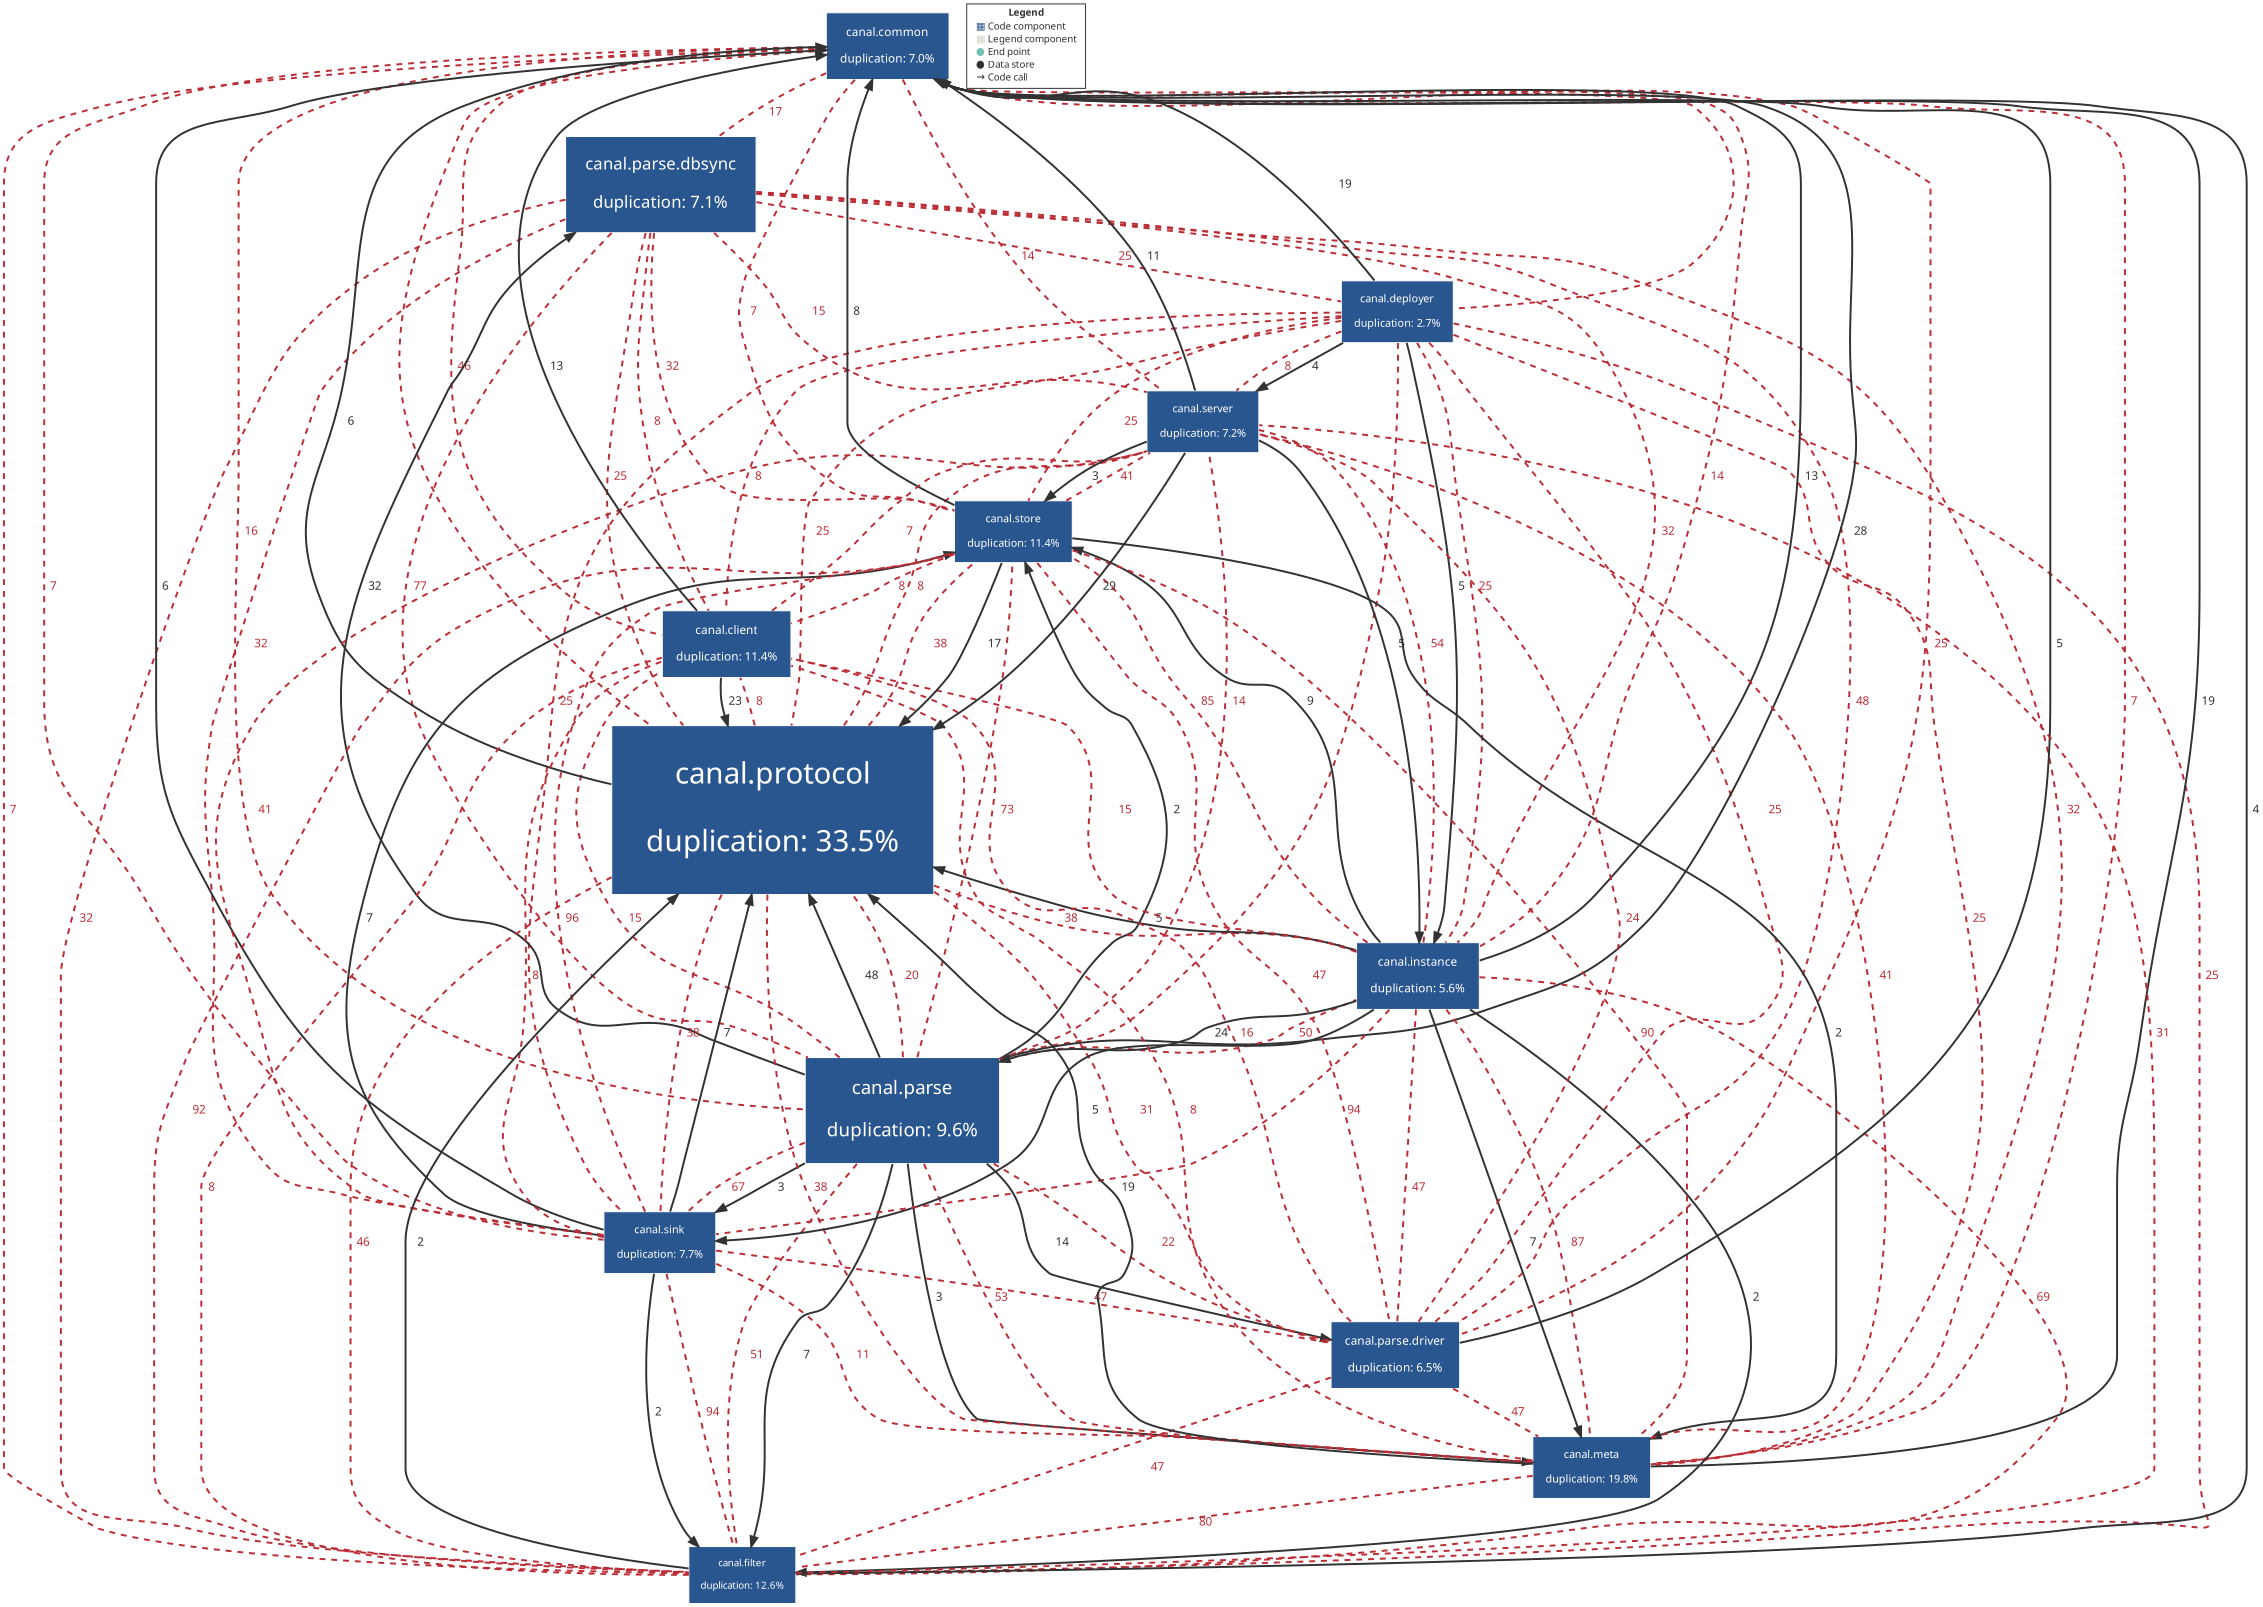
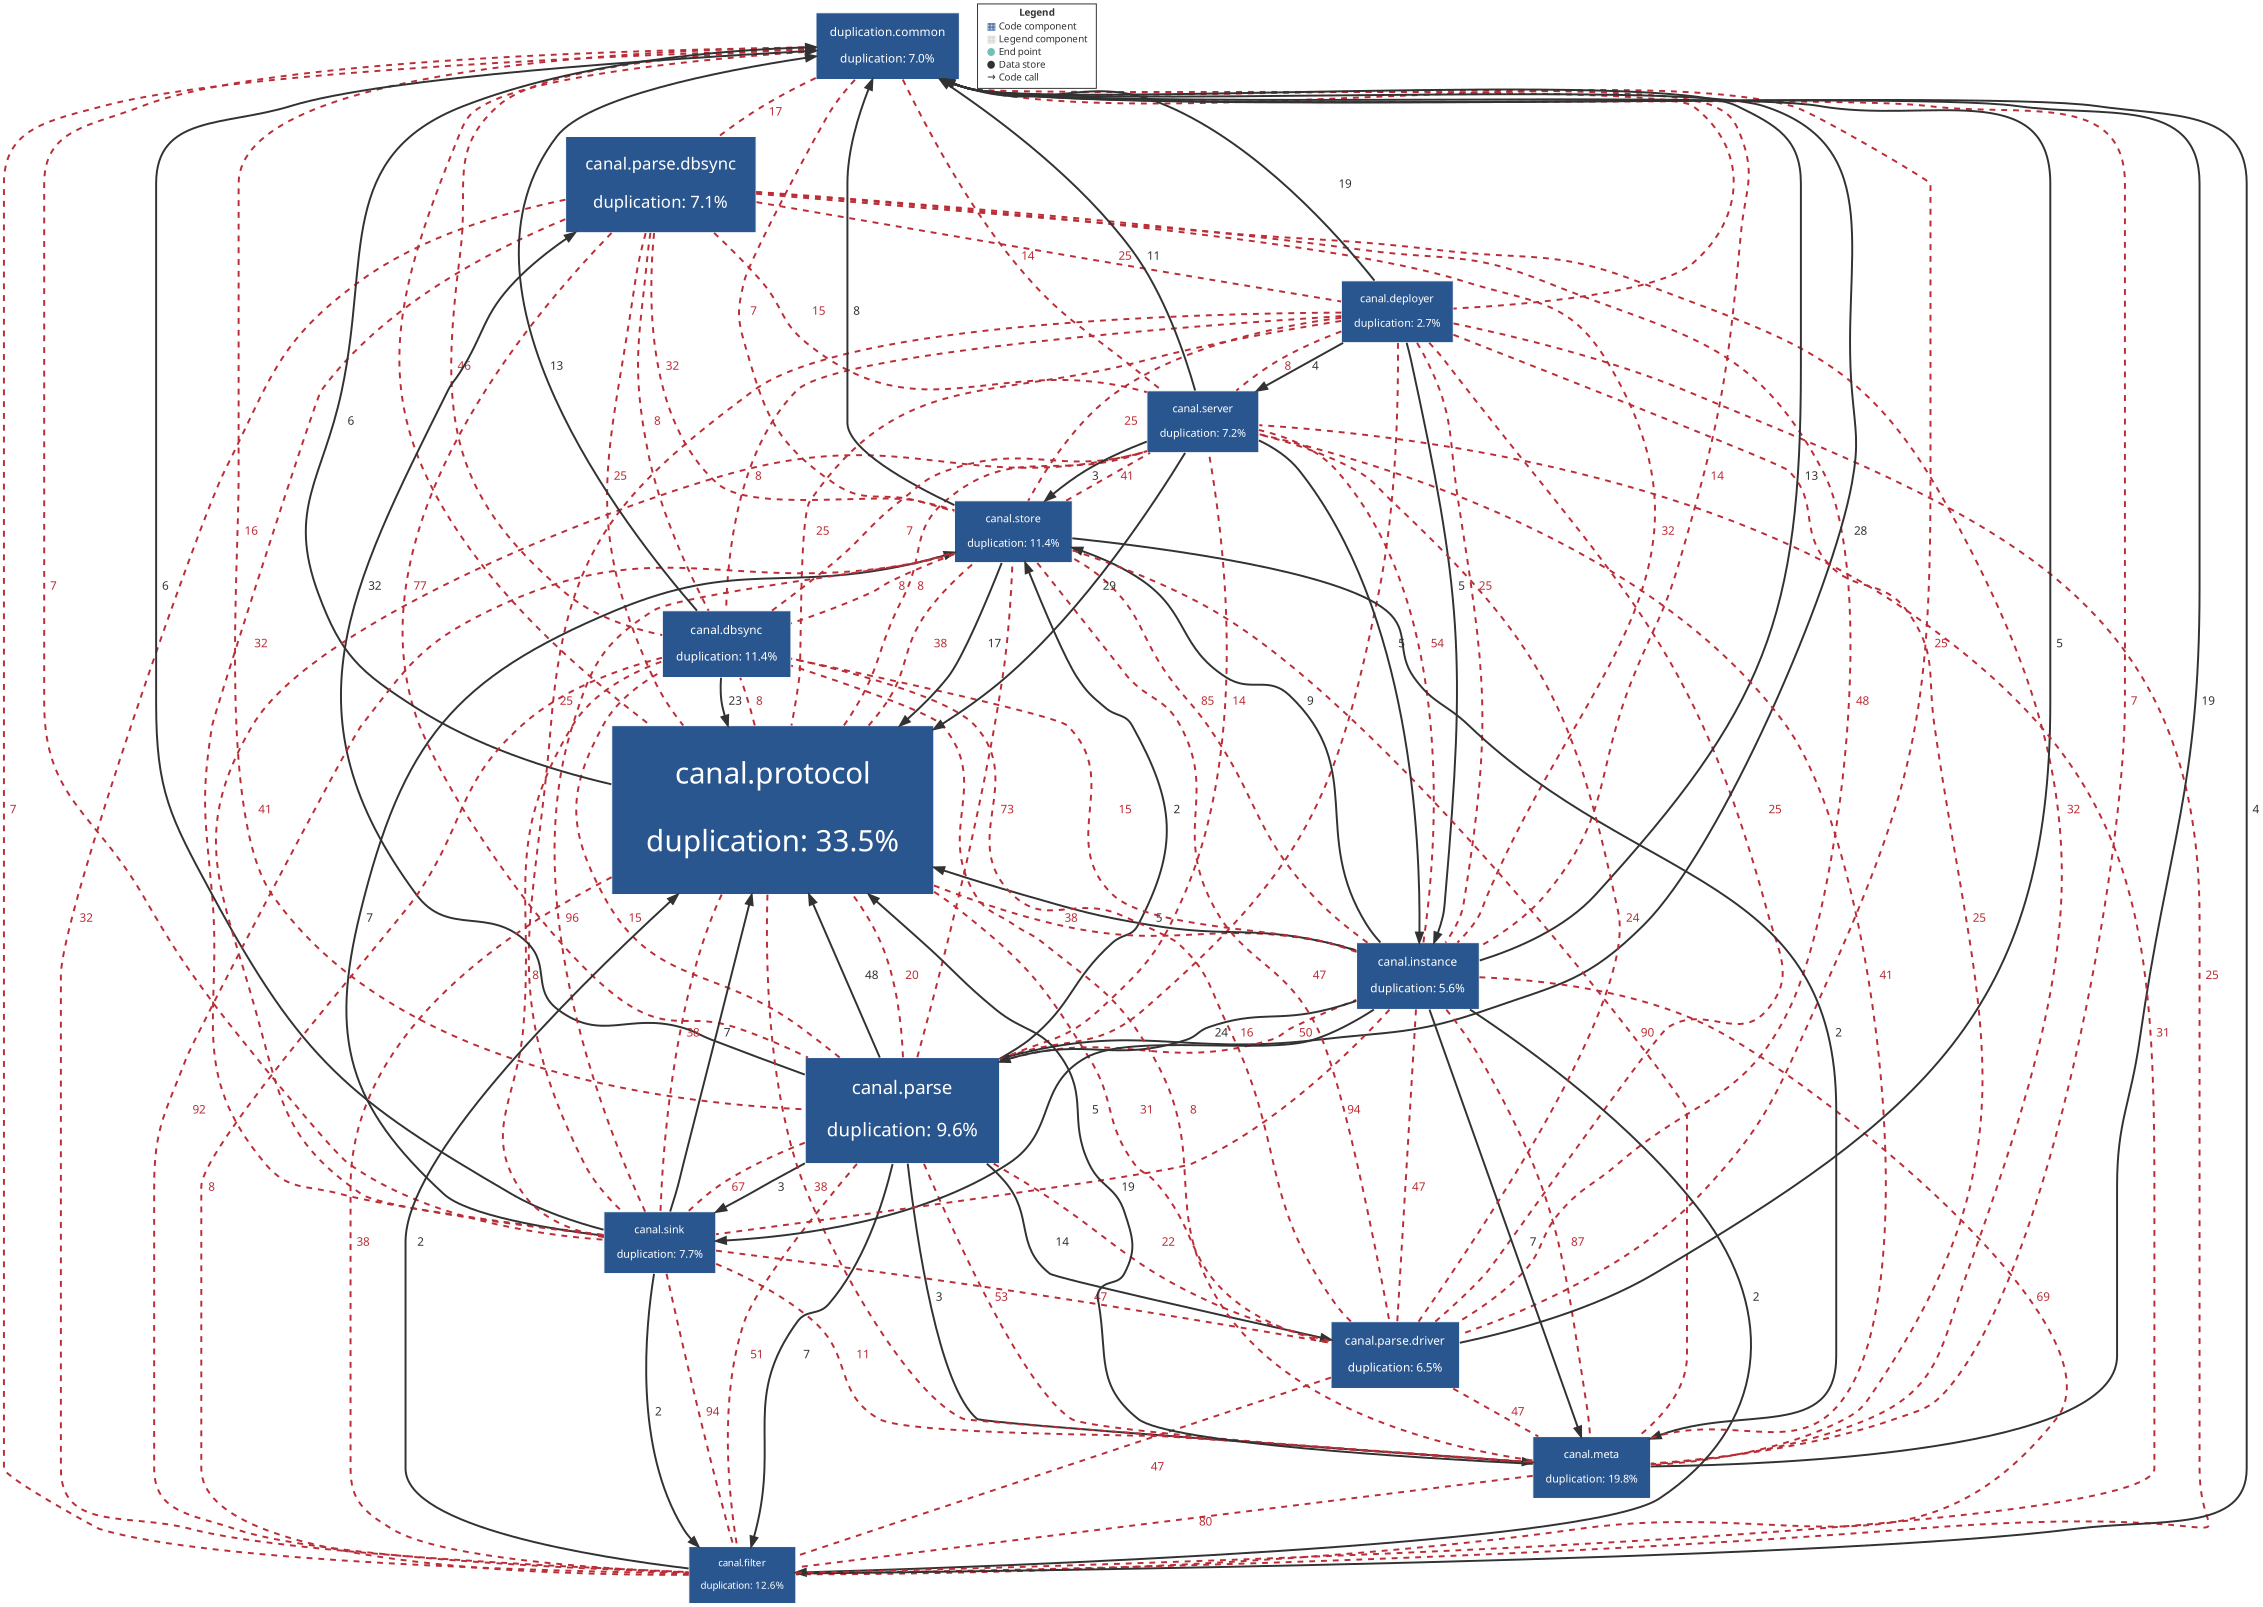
  digraph {
    compound=true
    rankdir=TD
    node [color="#FFFFFF" fillcolor="#2A568F" fontcolor="#FFFFFF" fontname="Helvetica Neue" fontsize=11 margin=0.176 penwidth=1 shape=box style=filled]
    edge [arrowhead=both color="#bb2d36" fontcolor="#bb2d36" fontname="Helvetica Neue" fontsize=12 penwidth=2 style=dashed]
-   n1 [fontsize=12 label="canal.common\n\nduplication: 7.0%" margin=0.192]
+   n1 [fontsize=12 label="duplication.common\n\nduplication: 7.0%" margin=0.192]
    n2 [fontsize=17 label="canal.parse.dbsync\n\nduplication: 7.1%" margin=0.272]
    n3 [label="canal.deployer\n\nduplication: 2.7%"]
    n4 [fontsize=19 label="canal.parse\n\nduplication: 9.6%" margin=0.304]
    n5 [fontsize=30 label="canal.protocol\n\nduplication: 33.5%" margin=0.48]
    n6 [fontsize=12 label="canal.instance\n\nduplication: 5.6%" margin=0.192]
    n7 [label="canal.sink\n\nduplication: 7.7%"]
    n8 [label="canal.store\n\nduplication: 11.4%"]
    n9 [fontsize=12 label="canal.parse.driver\n\nduplication: 6.5%" margin=0.192]
    n10 [label="canal.meta\n\nduplication: 19.8%"]
    n11 [fontsize=10 label="canal.filter\n\nduplication: 12.6%" margin=0.16]
-   n12 [fontsize=12 label="canal.client\n\nduplication: 11.4%" margin=0.192]
+   n12 [fontsize=12 label="canal.dbsync\n\nduplication: 11.4%" margin=0.192]
    n13 [label="canal.server\n\nduplication: 7.2%"]
    n14 [color="#323232" fillcolor="#FFFFFF" fontcolor="#323232" fontsize=10 label=<<TABLE BORDER="0" CELLPADDING="1" CELLSPACING="0"> <TR><TD COLSPAN="2"><B>Legend</B></TD></TR> <TR><TD><FONT COLOR="#2A568F">&#9638;</FONT></TD><TD ALIGN="left">Code component</TD></TR> <TR><TD><FONT COLOR="#D2D1C7">&#9638;</FONT></TD><TD ALIGN="left">Legend component</TD></TR> <TR><TD><FONT COLOR="#72C0B4">&#9679;</FONT></TD><TD ALIGN="left">End point</TD></TR> <TR><TD><FONT COLOR="#323232">&#9679;</FONT></TD><TD ALIGN="left">Data store</TD></TR> <TR><TD><FONT COLOR="#323232">&rarr;</FONT></TD><TD ALIGN="left">Code call</TD></TR> </TABLE> > margin=""]
    n1 -> n2 [label="  17"]
    n1 -> n3
    n1 -> n4 [label="  16"]
    n1 -> n5
    n1 -> n6 [label="  14"]
    n1 -> n7 [label="  7"]
    n1 -> n8 [label="  7"]
    n1 -> n9 [label="  25"]
    n1 -> n10 [label="  7"]
    n1 -> n11 [label="  7"]
    n1 -> n12 [label="  46"]
    n1 -> n13 [label="  14"]
    n2 -> n3 [label="  25"]
    n2 -> n4 [label="  77"]
    n2 -> n5 [label="  25"]
    n2 -> n6 [label="  32"]
    n2 -> n7 [label="  32"]
    n2 -> n8 [label="  32"]
    n2 -> n9 [label="  48"]
    n2 -> n10 [label="  32"]
    n2 -> n11 [label="  32"]
    n2 -> n12 [label="  8"]
    n2 -> n13 [label="  15"]
    n3 -> n1 [color="#323232" fontcolor="#323232" label="  19" arrowhead="" style=""]
    n3 -> n4
    n3 -> n5 [label="  25"]
    n3 -> n6 [color="#323232" fontcolor="#323232" label="  5" arrowhead="" style=""]
    n3 -> n6 [label="  25"]
    n3 -> n7 [label="  25"]
    n3 -> n8 [label="  25"]
    n3 -> n9 [label="  25"]
    n3 -> n10 [label="  25"]
    n3 -> n11 [label="  25"]
    n3 -> n12 [label="  8"]
    n3 -> n13 [color="#323232" fontcolor="#323232" label="  4" arrowhead="" style=""]
    n3 -> n13 [label="  8"]
    n4 -> n1 [color="#323232" fontcolor="#323232" label="  28" arrowhead="" style=""]
    n4 -> n2 [color="#323232" fontcolor="#323232" label="  32" arrowhead="" style=""]
    n4 -> n5 [color="#323232" fontcolor="#323232" label="  48" arrowhead="" style=""]
    n4 -> n5 [label="  20"]
    n4 -> n6 [label="  50"]
    n4 -> n7 [color="#323232" fontcolor="#323232" label="  3" arrowhead="" style=""]
    n4 -> n7 [label="  67"]
    n4 -> n8 [color="#323232" fontcolor="#323232" label="  2" arrowhead="" style=""]
    n4 -> n8 [label="  73"]
    n4 -> n9 [color="#323232" fontcolor="#323232" label="  14" arrowhead="" style=""]
    n4 -> n9 [label="  22"]
    n4 -> n10 [color="#323232" fontcolor="#323232" label="  3" arrowhead="" style=""]
    n4 -> n10 [label="  53"]
    n4 -> n11 [color="#323232" fontcolor="#323232" label="  7" arrowhead="" style=""]
    n4 -> n11 [label="  51"]
    n4 -> n12 [label="  15"]
    n4 -> n13 [label="  14"]
    n5 -> n1 [color="#323232" fontcolor="#323232" label="  6" arrowhead="" style=""]
    n5 -> n6 [label="  38"]
    n5 -> n7 [label="  38"]
    n5 -> n8 [label="  38"]
    n5 -> n9 [label="  31"]
    n5 -> n10 [label="  38"]
-   n5 -> n11 [label="  46"]
+   n5 -> n11 [label="  38"]
    n5 -> n12 [label="  8"]
    n5 -> n13 [label="  8"]
    n6 -> n1 [color="#323232" fontcolor="#323232" label="  13" arrowhead="" style=""]
    n6 -> n4 [color="#323232" fontcolor="#323232" label="  24" arrowhead="" style=""]
    n6 -> n5 [color="#323232" fontcolor="#323232" label="  5" arrowhead="" style=""]
    n6 -> n7 [color="#323232" fontcolor="#323232" label="  5" arrowhead="" style=""]
    n6 -> n7 [label="  94"]
    n6 -> n8 [color="#323232" fontcolor="#323232" label="  9" arrowhead="" style=""]
    n6 -> n8 [label="  85"]
    n6 -> n9 [label="  47"]
    n6 -> n10 [color="#323232" fontcolor="#323232" label="  7" arrowhead="" style=""]
    n6 -> n10 [label="  87"]
    n6 -> n11 [color="#323232" fontcolor="#323232" label="  2" arrowhead="" style=""]
    n6 -> n11 [label="  69"]
    n6 -> n12 [label="  15"]
    n6 -> n13 [label="  54"]
    n7 -> n1 [color="#323232" fontcolor="#323232" label="  6" arrowhead="" style=""]
    n7 -> n5 [color="#323232" fontcolor="#323232" label="  7" arrowhead="" style=""]
    n7 -> n8 [color="#323232" fontcolor="#323232" label="  7" arrowhead="" style=""]
    n7 -> n8 [label="  96"]
    n7 -> n9 [label="  47"]
    n7 -> n10 [label="  11"]
    n7 -> n11 [color="#323232" fontcolor="#323232" label="  2" arrowhead="" style=""]
    n7 -> n11 [label="  94"]
    n7 -> n12 [label="  8"]
    n7 -> n13 [label="  41"]
    n8 -> n1 [color="#323232" fontcolor="#323232" label="  8" arrowhead="" style=""]
    n8 -> n5 [color="#323232" fontcolor="#323232" label="  17" arrowhead="" style=""]
    n8 -> n9 [label="  47"]
    n8 -> n10 [color="#323232" fontcolor="#323232" label="  2" arrowhead="" style=""]
    n8 -> n10 [label="  90"]
    n8 -> n11 [label="  92"]
    n8 -> n12 [label="  8"]
    n8 -> n13 [label="  41"]
    n9 -> n1 [color="#323232" fontcolor="#323232" label="  5" arrowhead="" style=""]
    n9 -> n10 [label="  47"]
    n9 -> n11 [label="  47"]
    n9 -> n12 [label="  16"]
    n9 -> n13 [label="  24"]
    n10 -> n1 [color="#323232" fontcolor="#323232" label="  19" arrowhead="" style=""]
    n10 -> n5 [color="#323232" fontcolor="#323232" label="  19" arrowhead="" style=""]
    n10 -> n11 [label="  80"]
    n10 -> n12 [label="  8"]
    n10 -> n13 [label="  41"]
    n11 -> n1 [color="#323232" fontcolor="#323232" label="  4" arrowhead="" style=""]
    n11 -> n5 [color="#323232" fontcolor="#323232" label="  2" arrowhead="" style=""]
    n11 -> n12 [label="  8"]
    n11 -> n13 [label="  31"]
    n12 -> n1 [color="#323232" fontcolor="#323232" label="  13" arrowhead="" style=""]
    n12 -> n5 [color="#323232" fontcolor="#323232" label="  23" arrowhead="" style=""]
    n12 -> n13 [label="  7"]
    n13 -> n1 [color="#323232" fontcolor="#323232" label="  11" arrowhead="" style=""]
    n13 -> n5 [color="#323232" fontcolor="#323232" label="  29" arrowhead="" style=""]
    n13 -> n6 [color="#323232" fontcolor="#323232" label="  5" arrowhead="" style=""]
    n13 -> n8 [color="#323232" fontcolor="#323232" label="  3" arrowhead="" style=""]
  }
